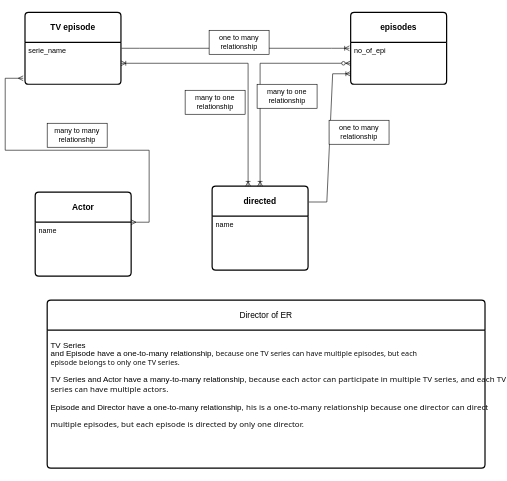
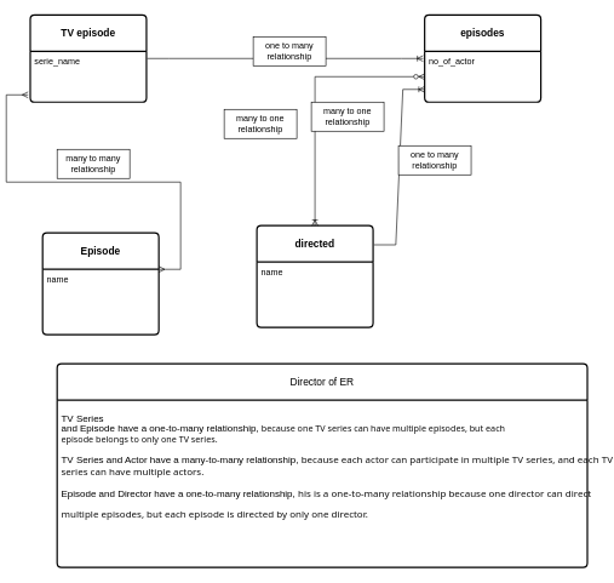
  <mxCell id="0" />
  <mxCell id="1" parent="0" />
  <mxCell id="2" value="&lt;b&gt;TV episode&lt;/b&gt;" style="swimlane;childLayout=stackLayout;horizontal=1;startSize=50;horizontalStack=0;rounded=1;fontSize=14;fontStyle=0;strokeWidth=2;resizeParent=0;resizeLast=1;shadow=0;dashed=0;align=center;arcSize=4;whiteSpace=wrap;html=1;" parent="1" vertex="1"><mxGeometry x="23" y="20" width="160" height="120" as="geometry" /></mxCell>
  <mxCell id="3" value="&lt;div&gt;serie_name&lt;/div&gt;" style="align=left;strokeColor=none;fillColor=none;spacingLeft=4;fontSize=12;verticalAlign=top;resizable=0;rotatable=0;part=1;html=1;" parent="2" vertex="1"><mxGeometry y="50" width="160" height="70" as="geometry" /></mxCell>
  <mxCell id="4" value="&lt;b&gt;episodes&lt;/b&gt;" style="swimlane;childLayout=stackLayout;horizontal=1;startSize=50;horizontalStack=0;rounded=1;fontSize=14;fontStyle=0;strokeWidth=2;resizeParent=0;resizeLast=1;shadow=0;dashed=0;align=center;arcSize=4;whiteSpace=wrap;html=1;" parent="1" vertex="1"><mxGeometry x="566" y="20" width="160" height="120" as="geometry" /></mxCell>
- <mxCell id="5" value="no_of_epi" style="align=left;strokeColor=none;fillColor=none;spacingLeft=4;fontSize=12;verticalAlign=top;resizable=0;rotatable=0;part=1;html=1;" parent="4" vertex="1"><mxGeometry y="50" width="160" height="70" as="geometry" /></mxCell>
+ <mxCell id="5" value="no_of_actor" style="align=left;strokeColor=none;fillColor=none;spacingLeft=4;fontSize=12;verticalAlign=top;resizable=0;rotatable=0;part=1;html=1;" parent="4" vertex="1"><mxGeometry y="50" width="160" height="70" as="geometry" /></mxCell>
  <mxCell id="6" value="&lt;b&gt;directed&lt;/b&gt;" style="swimlane;childLayout=stackLayout;horizontal=1;startSize=50;horizontalStack=0;rounded=1;fontSize=14;fontStyle=0;strokeWidth=2;resizeParent=0;resizeLast=1;shadow=0;dashed=0;align=center;arcSize=4;whiteSpace=wrap;html=1;" parent="1" vertex="1"><mxGeometry x="335" y="310" width="160" height="140" as="geometry" /></mxCell>
  <mxCell id="7" value="name&amp;nbsp;" style="align=left;strokeColor=none;fillColor=none;spacingLeft=4;fontSize=12;verticalAlign=top;resizable=0;rotatable=0;part=1;html=1;" parent="6" vertex="1"><mxGeometry y="50" width="160" height="90" as="geometry" /></mxCell>
- <mxCell id="8" value="" style="edgeStyle=orthogonalEdgeStyle;fontSize=12;html=1;endArrow=ERoneToMany;startArrow=ERoneToMany;rounded=0;exitX=0.375;exitY=0;exitDx=0;exitDy=0;exitPerimeter=0;entryX=1;entryY=0.5;entryDx=0;entryDy=0;" parent="1" source="6" target="3" edge="1"><mxGeometry width="100" height="100" relative="1" as="geometry"><mxPoint x="300" y="190" as="sourcePoint" /><mxPoint x="220" y="110" as="targetPoint" /></mxGeometry></mxCell>
  <mxCell id="9" value="" style="fontSize=12;html=1;endArrow=ERoneToMany;startArrow=ERzeroToMany;rounded=0;entryX=0.5;entryY=0;entryDx=0;entryDy=0;exitX=0;exitY=0.5;exitDx=0;exitDy=0;edgeStyle=orthogonalEdgeStyle;" parent="1" source="5" target="6" edge="1"><mxGeometry width="100" height="100" relative="1" as="geometry"><mxPoint x="515" y="100" as="sourcePoint" /><mxPoint x="410" y="230" as="targetPoint" /></mxGeometry></mxCell>
  <mxCell id="10" value="" style="edgeStyle=entityRelationEdgeStyle;fontSize=12;html=1;endArrow=ERoneToMany;rounded=0;entryX=0;entryY=0.5;entryDx=0;entryDy=0;" parent="1" edge="1"><mxGeometry width="100" height="100" relative="1" as="geometry"><mxPoint x="184" y="80" as="sourcePoint" /><mxPoint x="564" y="80" as="targetPoint" /></mxGeometry></mxCell>
  <mxCell id="11" value="one to many relationship" style="whiteSpace=wrap;html=1;align=center;" parent="1" vertex="1"><mxGeometry x="330" y="50" width="100" height="40" as="geometry" /></mxCell>
  <mxCell id="12" value="" style="edgeStyle=entityRelationEdgeStyle;fontSize=12;html=1;endArrow=ERoneToMany;rounded=0;entryX=0;entryY=0.75;entryDx=0;entryDy=0;exitX=1.008;exitY=0.188;exitDx=0;exitDy=0;exitPerimeter=0;" parent="1" target="5" edge="1" source="6"><mxGeometry width="100" height="100" relative="1" as="geometry"><mxPoint x="490" y="300" as="sourcePoint" /><mxPoint x="860" y="300" as="targetPoint" /></mxGeometry></mxCell>
  <mxCell id="13" value="one to many relationship" style="whiteSpace=wrap;html=1;align=center;" parent="1" vertex="1"><mxGeometry x="530" y="200" width="100" height="40" as="geometry" /></mxCell>
  <mxCell id="14" value="many to one relationship" style="whiteSpace=wrap;html=1;align=center;" parent="1" vertex="1"><mxGeometry x="290" y="150" width="100" height="40" as="geometry" /></mxCell>
  <mxCell id="15" value="many to one relationship" style="whiteSpace=wrap;html=1;align=center;" parent="1" vertex="1"><mxGeometry x="410" y="140" width="100" height="40" as="geometry" /></mxCell>
  <mxCell id="16" value="Director of ER" style="swimlane;childLayout=stackLayout;horizontal=1;startSize=50;horizontalStack=0;rounded=1;fontSize=14;fontStyle=0;strokeWidth=2;resizeParent=0;resizeLast=1;shadow=0;dashed=0;align=center;arcSize=4;whiteSpace=wrap;html=1;" parent="1" vertex="1"><mxGeometry x="60" y="500" width="730" height="280" as="geometry" /></mxCell>
  <mxCell id="17" value="&lt;p class=&quot;MsoNormal&quot;&gt;&lt;span style=&quot;font-size:10.0pt;line-height:107%&quot;&gt;TV Series&lt;br&gt;and Episode have a one-to-many relationship, &lt;/span&gt;&lt;span style=&quot;font-size:&lt;br/&gt;10.0pt;line-height:107%;font-family:&amp;quot;Segoe UI&amp;quot;,sans-serif;color:#0D0D0D;&lt;br/&gt;background:white&quot;&gt;because one TV series can have multiple episodes, but each&lt;br&gt;episode belongs to only one TV series.&lt;/span&gt;&lt;span style=&quot;font-size:&lt;br/&gt;10.0pt;line-height:107%&quot;&gt;&lt;/span&gt;&lt;/p&gt;&lt;p class=&quot;MsoNormal&quot;&gt;&lt;span style=&quot;font-size:10.0pt;line-height:107%&quot;&gt;TV Series and Actor have a many-to-many relationship, &lt;/span&gt;&lt;span style=&quot;font-size:10.0pt;&lt;br/&gt;line-height:107%;font-family:&amp;quot;Segoe UI&amp;quot;,sans-serif;color:#0D0D0D;background:&lt;br/&gt;white&quot;&gt;because each actor can participate in multiple TV series, and each TV&lt;br&gt;series can have multiple actors.&lt;/span&gt;&lt;span style=&quot;font-size:10.0pt;&lt;br/&gt;line-height:107%&quot;&gt;&lt;/span&gt;&lt;/p&gt;&lt;p class=&quot;MsoNormal&quot;&gt;&lt;span style=&quot;font-size: 10pt; background-color: initial;&quot;&gt;Episode and&amp;nbsp;&lt;/span&gt;&lt;span style=&quot;background-color: initial; font-size: 10pt; line-height: 107%;&quot;&gt;Director have a one-to-many relationship,&amp;nbsp;&lt;/span&gt;&lt;span style=&quot;background-color: initial; font-size: 10pt; font-family: &amp;quot;Segoe UI&amp;quot;, sans-serif; color: rgb(13, 13, 13);&quot;&gt;his is a one-to-many relationship because one director can direct&lt;/span&gt;&lt;/p&gt;&lt;p class=&quot;MsoNormal&quot;&gt;&lt;span style=&quot;font-size:10.0pt;&lt;br/&gt;line-height:107%;font-family:&amp;quot;Segoe UI&amp;quot;,sans-serif;color:#0D0D0D;background:&lt;br/&gt;white&quot;&gt;multiple episodes, but each episode is directed by only one director.&lt;/span&gt;&lt;span style=&quot;font-size:10.0pt;line-height:107%&quot;&gt;&lt;/span&gt;&lt;/p&gt;" style="align=left;strokeColor=none;fillColor=none;spacingLeft=4;fontSize=12;verticalAlign=top;resizable=0;rotatable=0;part=1;html=1;" parent="16" vertex="1"><mxGeometry y="50" width="730" height="230" as="geometry" /></mxCell>
- <mxCell id="18" value="&lt;b&gt;Actor&lt;/b&gt;" style="swimlane;childLayout=stackLayout;horizontal=1;startSize=50;horizontalStack=0;rounded=1;fontSize=14;fontStyle=0;strokeWidth=2;resizeParent=0;resizeLast=1;shadow=0;dashed=0;align=center;arcSize=4;whiteSpace=wrap;html=1;" vertex="1" parent="1"><mxGeometry x="40" y="320" width="160" height="140" as="geometry" /></mxCell>
+ <mxCell id="18" value="&lt;b&gt;Episode&lt;/b&gt;" style="swimlane;childLayout=stackLayout;horizontal=1;startSize=50;horizontalStack=0;rounded=1;fontSize=14;fontStyle=0;strokeWidth=2;resizeParent=0;resizeLast=1;shadow=0;dashed=0;align=center;arcSize=4;whiteSpace=wrap;html=1;" vertex="1" parent="1"><mxGeometry x="40" y="320" width="160" height="140" as="geometry" /></mxCell>
  <mxCell id="19" value="name" style="align=left;strokeColor=none;fillColor=none;spacingLeft=4;fontSize=12;verticalAlign=top;resizable=0;rotatable=0;part=1;html=1;" vertex="1" parent="18"><mxGeometry y="50" width="160" height="90" as="geometry" /></mxCell>
  <mxCell id="20" value="" style="edgeStyle=entityRelationEdgeStyle;fontSize=12;html=1;endArrow=ERmany;startArrow=ERmany;rounded=0;exitX=1;exitY=0;exitDx=0;exitDy=0;" edge="1" parent="1" source="19"><mxGeometry width="100" height="100" relative="1" as="geometry"><mxPoint x="40" y="240" as="sourcePoint" /><mxPoint x="20" y="130" as="targetPoint" /></mxGeometry></mxCell>
  <mxCell id="21" value="many to many relationship" style="whiteSpace=wrap;html=1;align=center;" vertex="1" parent="1"><mxGeometry x="60" y="205" width="100" height="40" as="geometry" /></mxCell>
